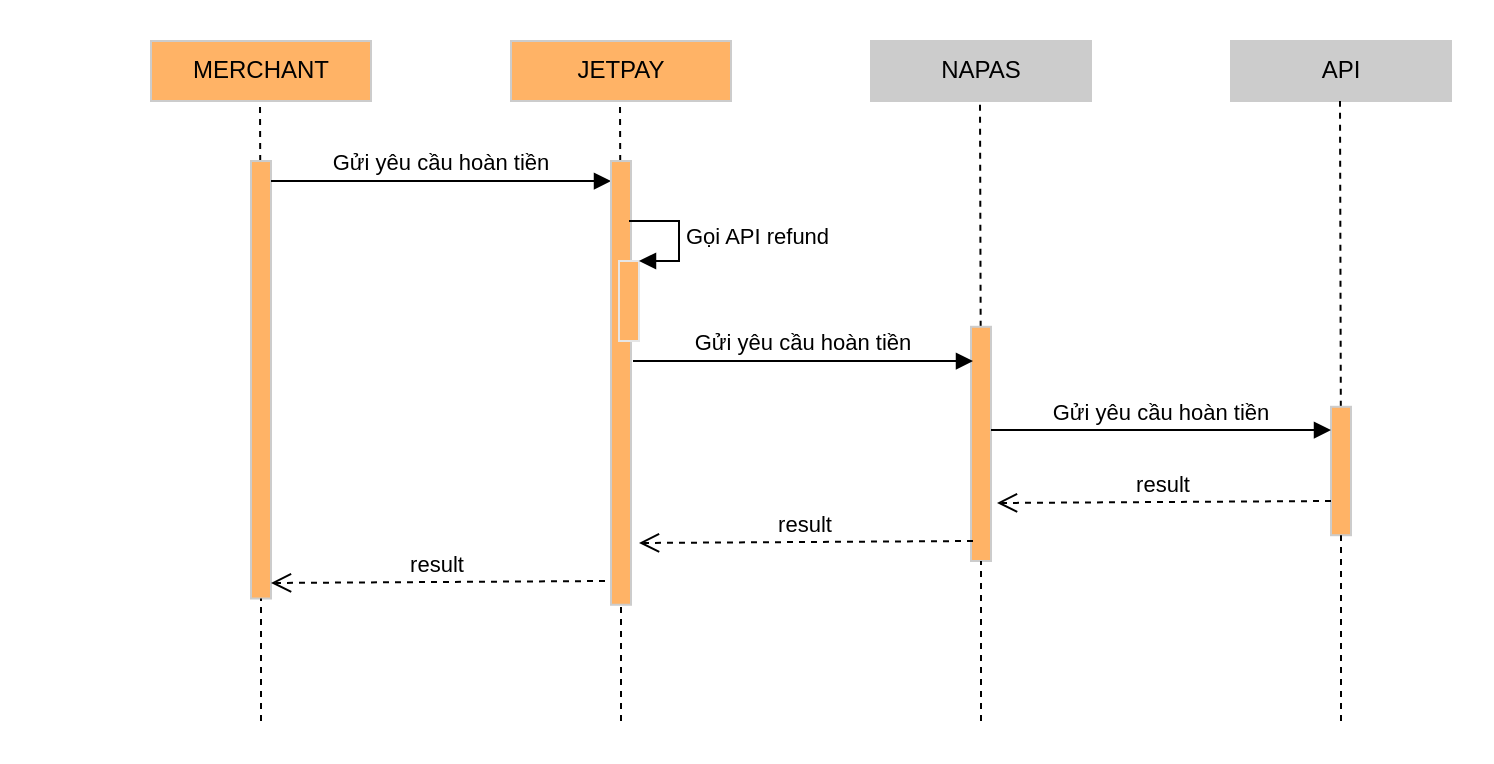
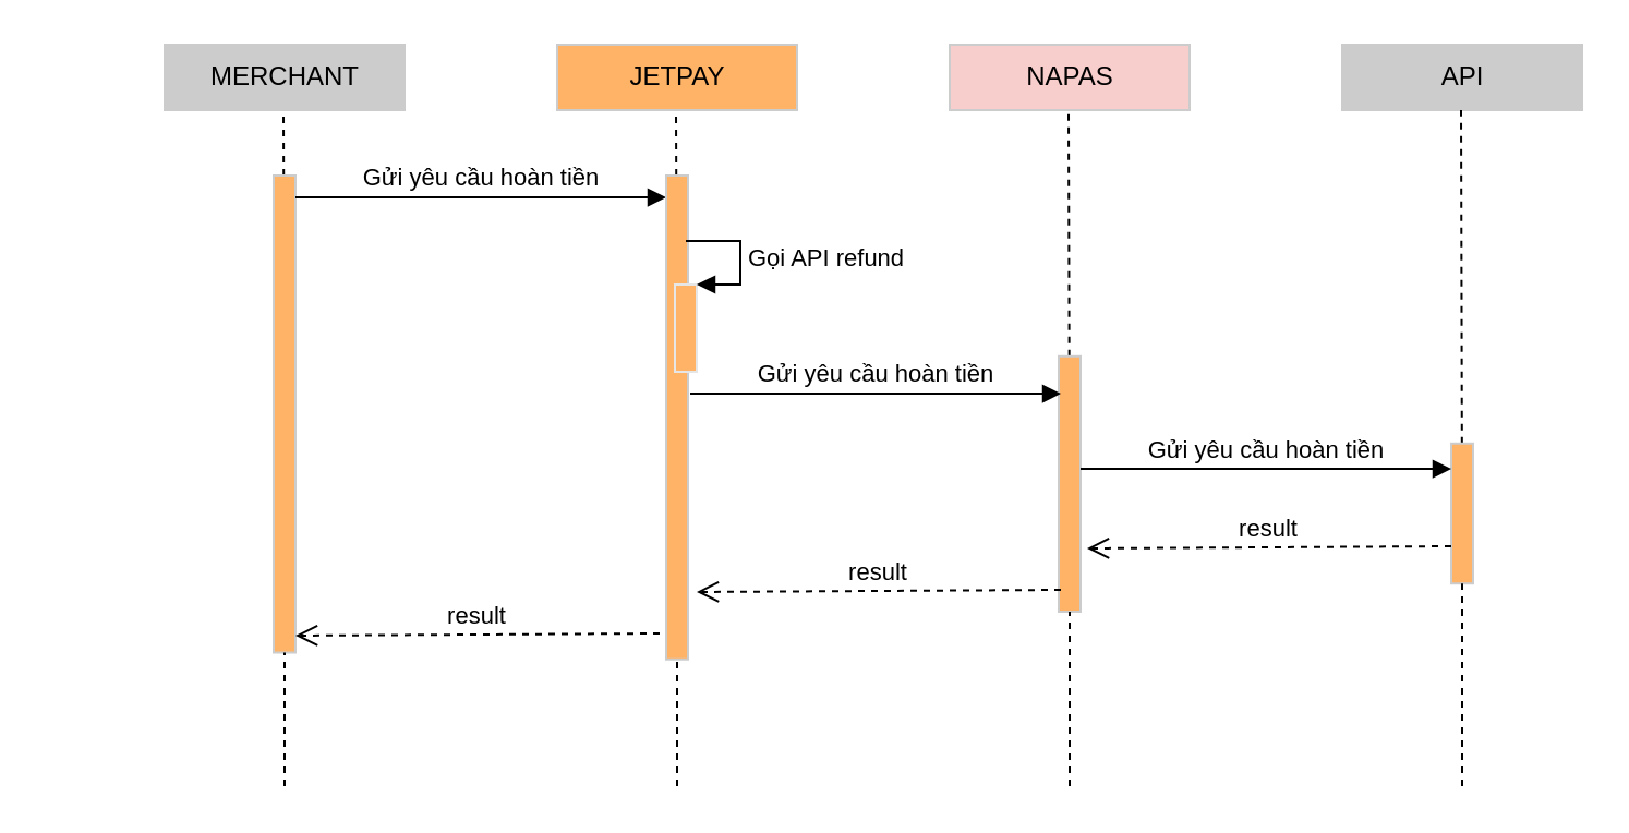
  <mxCell id="0" />
  <mxCell id="1" parent="0" />
- <mxCell id="2" value="MERCHANT" style="html=1;strokeColor=#CCCCCC;fillColor=#ffb366;" parent="1" vertex="1"><mxGeometry x="75" y="20" width="110" height="30" as="geometry" /></mxCell>
+ <mxCell id="2" value="MERCHANT" style="html=1;strokeColor=#CCCCCC;fillColor=#CCCCCC;" parent="1" vertex="1"><mxGeometry x="75" y="20" width="110" height="30" as="geometry" /></mxCell>
  <mxCell id="3" value="JETPAY" style="html=1;strokeColor=#CCCCCC;fillColor=#ffb366;" parent="1" vertex="1"><mxGeometry x="255" y="20" width="110" height="30" as="geometry" /></mxCell>
- <mxCell id="4" value="NAPAS" style="html=1;strokeColor=#CCCCCC;fillColor=#CCCCCC;" parent="1" vertex="1"><mxGeometry x="435" y="20" width="110" height="30" as="geometry" /></mxCell>
+ <mxCell id="4" value="NAPAS" style="html=1;strokeColor=#CCCCCC;fillColor=#f8cecc;" parent="1" vertex="1"><mxGeometry x="435" y="20" width="110" height="30" as="geometry" /></mxCell>
  <mxCell id="5" value="API" style="html=1;strokeColor=#CCCCCC;fillColor=#CCCCCC;" parent="1" vertex="1"><mxGeometry x="615" y="20" width="110" height="30" as="geometry" /></mxCell>
  <mxCell id="6" value="" style="endArrow=none;dashed=1;html=1;" parent="1" source="10" edge="1"><mxGeometry width="50" height="50" relative="1" as="geometry"><mxPoint x="129.5" y="730" as="sourcePoint" /><mxPoint x="129.5" y="50" as="targetPoint" /></mxGeometry></mxCell>
  <mxCell id="7" value="" style="endArrow=none;dashed=1;html=1;" parent="1" source="13" edge="1"><mxGeometry width="50" height="50" relative="1" as="geometry"><mxPoint x="309.5" y="730" as="sourcePoint" /><mxPoint x="309.5" y="50" as="targetPoint" /></mxGeometry></mxCell>
  <mxCell id="8" value="" style="endArrow=none;dashed=1;html=1;" parent="1" source="15" edge="1"><mxGeometry width="50" height="50" relative="1" as="geometry"><mxPoint x="489.5" y="730" as="sourcePoint" /><mxPoint x="489.5" y="50" as="targetPoint" /></mxGeometry></mxCell>
  <mxCell id="9" value="" style="endArrow=none;dashed=1;html=1;" parent="1" source="18" edge="1"><mxGeometry width="50" height="50" relative="1" as="geometry"><mxPoint x="670" y="450" as="sourcePoint" /><mxPoint x="669.5" y="50" as="targetPoint" /></mxGeometry></mxCell>
  <mxCell id="10" value="" style="rounded=0;whiteSpace=wrap;html=1;strokeColor=#CCCCCC;rotation=90;fillColor=#FFB366;" parent="1" vertex="1"><mxGeometry x="20.63" y="184.38" width="218.75" height="10" as="geometry" /></mxCell>
  <mxCell id="11" value="" style="endArrow=none;dashed=1;html=1;" parent="1" target="10" edge="1"><mxGeometry width="50" height="50" relative="1" as="geometry"><mxPoint x="130" y="360" as="sourcePoint" /><mxPoint x="129.5" y="50" as="targetPoint" /></mxGeometry></mxCell>
  <mxCell id="12" value="Gửi yêu cầu hoàn tiền" style="html=1;verticalAlign=bottom;endArrow=block;entryX=0.154;entryY=1;entryDx=0;entryDy=0;entryPerimeter=0;" parent="1" edge="1"><mxGeometry width="80" relative="1" as="geometry"><mxPoint x="135" y="90" as="sourcePoint" /><mxPoint x="305" y="90.01" as="targetPoint" /></mxGeometry></mxCell>
  <mxCell id="13" value="" style="rounded=0;whiteSpace=wrap;html=1;strokeColor=#CCCCCC;rotation=90;fillColor=#FFB366;" parent="1" vertex="1"><mxGeometry x="199.07" y="185.94" width="221.87" height="10" as="geometry" /></mxCell>
  <mxCell id="14" value="" style="endArrow=none;dashed=1;html=1;" parent="1" target="13" edge="1"><mxGeometry width="50" height="50" relative="1" as="geometry"><mxPoint x="310" y="360" as="sourcePoint" /><mxPoint x="309.5" y="50" as="targetPoint" /></mxGeometry></mxCell>
  <mxCell id="15" value="" style="rounded=0;whiteSpace=wrap;html=1;strokeColor=#CCCCCC;rotation=90;fillColor=#FFB366;" parent="1" vertex="1"><mxGeometry x="431.44" y="216.45" width="117.11" height="10" as="geometry" /></mxCell>
  <mxCell id="16" value="" style="endArrow=none;dashed=1;html=1;" parent="1" target="15" edge="1"><mxGeometry width="50" height="50" relative="1" as="geometry"><mxPoint x="490" y="360" as="sourcePoint" /><mxPoint x="489.5" y="50" as="targetPoint" /></mxGeometry></mxCell>
  <mxCell id="17" value="Gửi yêu cầu hoàn tiền" style="html=1;verticalAlign=bottom;endArrow=block;entryX=0.154;entryY=1;entryDx=0;entryDy=0;entryPerimeter=0;" parent="1" edge="1"><mxGeometry width="80" relative="1" as="geometry"><mxPoint x="316" y="180" as="sourcePoint" /><mxPoint x="486" y="180.01" as="targetPoint" /></mxGeometry></mxCell>
  <mxCell id="18" value="" style="rounded=0;whiteSpace=wrap;html=1;strokeColor=#CCCCCC;rotation=90;fillColor=#FFB366;" parent="1" vertex="1"><mxGeometry x="637.89" y="230" width="64.22" height="10" as="geometry" /></mxCell>
  <mxCell id="19" value="" style="endArrow=none;dashed=1;html=1;" parent="1" target="18" edge="1"><mxGeometry width="50" height="50" relative="1" as="geometry"><mxPoint x="670" y="360" as="sourcePoint" /><mxPoint x="669.5" y="50" as="targetPoint" /></mxGeometry></mxCell>
  <mxCell id="20" value="Gửi yêu cầu hoàn tiền" style="html=1;verticalAlign=bottom;endArrow=block;entryX=0.154;entryY=1;entryDx=0;entryDy=0;entryPerimeter=0;" parent="1" edge="1"><mxGeometry width="80" relative="1" as="geometry"><mxPoint x="495" y="214.5" as="sourcePoint" /><mxPoint x="665" y="214.51" as="targetPoint" /></mxGeometry></mxCell>
  <mxCell id="21" value="result" style="html=1;verticalAlign=bottom;endArrow=open;dashed=1;endSize=8;" parent="1" edge="1"><mxGeometry relative="1" as="geometry"><mxPoint x="665" y="250" as="sourcePoint" /><mxPoint x="498" y="251" as="targetPoint" /></mxGeometry></mxCell>
  <mxCell id="22" value="result" style="html=1;verticalAlign=bottom;endArrow=open;dashed=1;endSize=8;" parent="1" edge="1"><mxGeometry relative="1" as="geometry"><mxPoint x="486" y="270" as="sourcePoint" /><mxPoint x="319" y="271" as="targetPoint" /></mxGeometry></mxCell>
  <mxCell id="23" value="result" style="html=1;verticalAlign=bottom;endArrow=open;dashed=1;endSize=8;" parent="1" edge="1"><mxGeometry relative="1" as="geometry"><mxPoint x="302" y="290" as="sourcePoint" /><mxPoint x="135" y="291" as="targetPoint" /></mxGeometry></mxCell>
  <mxCell id="24" value="" style="html=1;points=[];perimeter=orthogonalPerimeter;fillColor=#FFB366;strokeColor=#E6E6E6;" vertex="1" parent="1"><mxGeometry x="309" y="130" width="10" height="40" as="geometry" /></mxCell>
  <mxCell id="25" value="Gọi API refund" style="edgeStyle=orthogonalEdgeStyle;html=1;align=left;spacingLeft=2;endArrow=block;rounded=0;entryX=1;entryY=0;" edge="1" target="24" parent="1"><mxGeometry relative="1" as="geometry"><mxPoint x="314" y="110" as="sourcePoint" /><Array as="points"><mxPoint x="339" y="110" /></Array></mxGeometry></mxCell>
